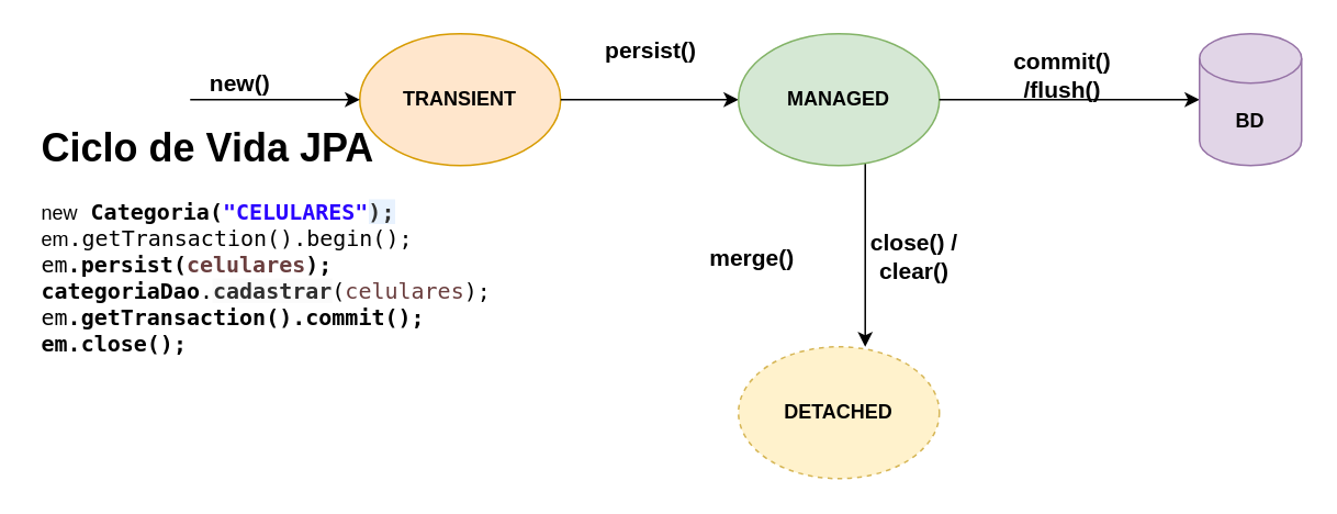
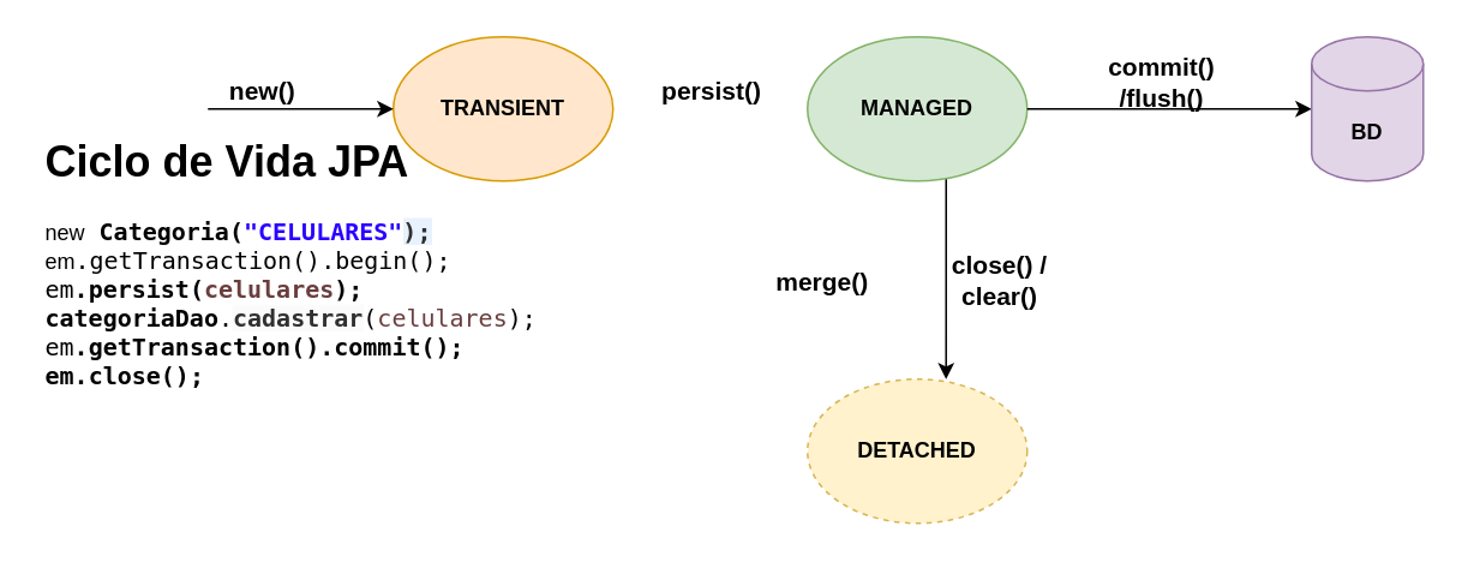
  <mxCell id="0" />
  <mxCell id="1" parent="0" />
  <mxCell id="2" value="&lt;b&gt;TRANSIENT&lt;/b&gt;" style="ellipse;whiteSpace=wrap;html=1;fillColor=#ffe6cc;strokeColor=#d79b00;" parent="1" vertex="1"><mxGeometry x="218" y="20" width="122" height="80" as="geometry" /></mxCell>
- <mxCell id="3" value="" style="endArrow=classic;html=1;rounded=0;" parent="1" source="2" target="5" edge="1"><mxGeometry width="50" height="50" relative="1" as="geometry"><mxPoint x="558" y="300" as="sourcePoint" /><mxPoint x="508" y="60" as="targetPoint" /></mxGeometry></mxCell>
  <mxCell id="4" style="edgeStyle=orthogonalEdgeStyle;rounded=0;orthogonalLoop=1;jettySize=auto;html=1;exitX=0.602;exitY=1.011;exitDx=0;exitDy=0;entryX=0.631;entryY=0;entryDx=0;entryDy=0;entryPerimeter=0;exitPerimeter=0;" parent="1" target="8" edge="1"><mxGeometry relative="1" as="geometry"><mxPoint x="524.444" y="92.88" as="sourcePoint" /><mxPoint x="527.86" y="201.28" as="targetPoint" /><Array as="points"><mxPoint x="524" y="80" /><mxPoint x="524" y="80" /><mxPoint x="524" y="210" /></Array></mxGeometry></mxCell>
  <mxCell id="5" value="&lt;b&gt;MANAGED&lt;/b&gt;" style="ellipse;whiteSpace=wrap;html=1;fillColor=#d5e8d4;strokeColor=#82b366;" parent="1" vertex="1"><mxGeometry x="448" y="20" width="122" height="80" as="geometry" /></mxCell>
  <mxCell id="6" value="" style="endArrow=classic;html=1;rounded=0;entryX=0;entryY=0.5;entryDx=0;entryDy=0;" parent="1" source="5" edge="1"><mxGeometry width="50" height="50" relative="1" as="geometry"><mxPoint x="558" y="300" as="sourcePoint" /><mxPoint x="728" y="60" as="targetPoint" /><Array as="points" /></mxGeometry></mxCell>
  <mxCell id="7" value="&lt;b&gt;BD&lt;/b&gt;" style="shape=cylinder3;whiteSpace=wrap;html=1;boundedLbl=1;backgroundOutline=1;size=15;fillColor=#e1d5e7;strokeColor=#9673a6;" parent="1" vertex="1"><mxGeometry x="728" y="20" width="62" height="80" as="geometry" /></mxCell>
  <mxCell id="8" value="&lt;b&gt;DETACHED&lt;/b&gt;" style="ellipse;whiteSpace=wrap;html=1;fillColor=#fff2cc;strokeColor=#d6b656;dashed=1;" parent="1" vertex="1"><mxGeometry x="448" y="210" width="122" height="80" as="geometry" /></mxCell>
  <mxCell id="9" value="" style="endArrow=classic;html=1;rounded=0;entryX=0;entryY=0.5;entryDx=0;entryDy=0;" parent="1" target="2" edge="1"><mxGeometry width="50" height="50" relative="1" as="geometry"><mxPoint x="115" y="60" as="sourcePoint" /><mxPoint x="155" y="40" as="targetPoint" /></mxGeometry></mxCell>
  <mxCell id="10" value="new()" style="text;html=1;align=center;verticalAlign=middle;resizable=0;points=[];autosize=1;strokeColor=none;fillColor=none;shadow=0;fontStyle=1;fontSize=14;" parent="1" vertex="1"><mxGeometry x="115" y="35" width="60" height="30" as="geometry" /></mxCell>
- <mxCell id="11" value="&lt;b style=&quot;font-size: 14px;&quot;&gt;persist()&lt;/b&gt;" style="text;html=1;strokeColor=none;fillColor=none;align=center;verticalAlign=middle;whiteSpace=wrap;rounded=0;fontSize=14;" parent="1" vertex="1"><mxGeometry x="365" y="15" width="60" height="30" as="geometry" /></mxCell>
+ <mxCell id="11" value="&lt;b style=&quot;font-size: 14px;&quot;&gt;persist()&lt;/b&gt;" style="text;html=1;strokeColor=none;fillColor=none;align=center;verticalAlign=middle;whiteSpace=wrap;rounded=0;fontSize=14;" parent="1" vertex="1"><mxGeometry x="365" y="35" width="60" height="30" as="geometry" /></mxCell>
  <mxCell id="12" value="&lt;b style=&quot;font-size: 14px;&quot;&gt;commit()&lt;br style=&quot;font-size: 14px;&quot;&gt;/flush()&lt;/b&gt;" style="text;html=1;strokeColor=none;fillColor=none;align=center;verticalAlign=middle;whiteSpace=wrap;rounded=0;fontSize=14;" parent="1" vertex="1"><mxGeometry x="615" y="30" width="60" height="30" as="geometry" /></mxCell>
  <mxCell id="13" value="&lt;b style=&quot;font-size: 14px;&quot;&gt;close() /&lt;/b&gt;&lt;br style=&quot;font-size: 14px;&quot;&gt;&lt;b style=&quot;font-size: 14px;&quot;&gt;clear()&lt;/b&gt;" style="text;html=1;strokeColor=none;fillColor=none;align=center;verticalAlign=middle;whiteSpace=wrap;rounded=0;fontSize=14;" parent="1" vertex="1"><mxGeometry x="525" y="140" width="60" height="30" as="geometry" /></mxCell>
  <mxCell id="14" value="&lt;h1&gt;&lt;span style=&quot;background-color: initial;&quot;&gt;Ciclo de Vida JPA&lt;/span&gt;&lt;/h1&gt;&lt;div&gt;new&lt;span style=&quot;border-color: var(--border-color); font-family: monospace; font-size: 13.333px; font-weight: 700;&quot;&gt;&amp;nbsp;Categoria(&lt;/span&gt;&lt;span style=&quot;border-color: var(--border-color); font-family: monospace; font-size: 13.333px; font-weight: 700; color: rgb(42, 0, 255);&quot;&gt;&quot;CELULARES&quot;&lt;/span&gt;&lt;span style=&quot;color: rgb(48, 48, 48); font-family: monospace; font-size: 13.333px; font-weight: 700; background-color: rgb(232, 242, 254);&quot;&gt;);&lt;/span&gt;&lt;span style=&quot;background-color: initial;&quot;&gt;&lt;br&gt;&lt;/span&gt;&lt;/div&gt;&lt;div&gt;em&lt;span style=&quot;border-color: var(--border-color); font-family: monospace; font-size: 10pt; background-color: rgb(255, 255, 255);&quot;&gt;.getTransaction().begin();&lt;/span&gt;&lt;span style=&quot;color: rgb(48, 48, 48); font-family: monospace; font-size: 13.333px; font-weight: 700; background-color: rgb(232, 242, 254);&quot;&gt;&lt;br&gt;&lt;/span&gt;&lt;/div&gt;&lt;div&gt;&lt;span style=&quot;border-color: var(--border-color); font-family: monospace; font-size: 10pt; background-color: rgb(255, 255, 255);&quot;&gt;em&lt;span style=&quot;border-color: var(--border-color); font-size: 13.333px; font-weight: 700;&quot;&gt;.persist(&lt;/span&gt;&lt;span style=&quot;border-color: var(--border-color); font-size: 13.333px; font-weight: 700; color: rgb(106, 62, 62);&quot;&gt;celulares&lt;/span&gt;&lt;span style=&quot;border-color: var(--border-color); font-size: 13.333px; font-weight: 700;&quot;&gt;);&lt;/span&gt;&lt;br&gt;&lt;/span&gt;&lt;/div&gt;&lt;div&gt;&lt;span style=&quot;border-color: var(--border-color); font-family: monospace; font-size: 10pt; background-color: rgb(255, 255, 255);&quot;&gt;&lt;span style=&quot;border-color: var(--border-color); font-size: 13.333px; font-weight: 700;&quot;&gt;categoriaDao&lt;span style=&quot;border-color: var(--border-color); font-size: 10pt; font-weight: normal;&quot;&gt;.&lt;/span&gt;&lt;span style=&quot;color: rgb(48, 48, 48); font-size: 13.333px; background-color: rgb(251, 251, 251);&quot;&gt;cadastrar&lt;/span&gt;&lt;span style=&quot;border-color: var(--border-color); font-size: 10pt; font-weight: normal;&quot;&gt;(&lt;/span&gt;&lt;span style=&quot;border-color: var(--border-color); font-size: 10pt; font-weight: normal; color: rgb(106, 62, 62);&quot;&gt;celulares&lt;/span&gt;&lt;span style=&quot;border-color: var(--border-color); font-size: 10pt; font-weight: normal;&quot;&gt;);&lt;/span&gt;&lt;br&gt;&lt;/span&gt;&lt;/span&gt;&lt;/div&gt;&lt;div&gt;&lt;span style=&quot;border-color: var(--border-color); font-family: monospace; font-size: 10pt; background-color: rgb(255, 255, 255);&quot;&gt;&lt;span style=&quot;border-color: var(--border-color); font-size: 13.333px; font-weight: 700;&quot;&gt;&lt;span style=&quot;border-color: var(--border-color); font-size: 10pt; font-weight: normal;&quot;&gt;em&lt;span style=&quot;border-color: var(--border-color); font-size: 13.333px; font-weight: 700;&quot;&gt;.getTransaction().commit();&lt;/span&gt;&lt;br&gt;&lt;/span&gt;&lt;/span&gt;&lt;/span&gt;&lt;/div&gt;&lt;div&gt;&lt;span style=&quot;border-color: var(--border-color); font-family: monospace; font-size: 10pt; background-color: rgb(255, 255, 255);&quot;&gt;&lt;span style=&quot;border-color: var(--border-color); font-size: 13.333px; font-weight: 700;&quot;&gt;&lt;span style=&quot;border-color: var(--border-color); font-size: 10pt; font-weight: normal;&quot;&gt;&lt;span style=&quot;border-color: var(--border-color); font-size: 13.333px; font-weight: 700;&quot;&gt;em&lt;span style=&quot;border-color: var(--border-color); font-size: 13.333px;&quot;&gt;.close();&lt;/span&gt;&lt;/span&gt;&lt;/span&gt;&lt;/span&gt;&lt;/span&gt;&lt;/div&gt;" style="text;html=1;strokeColor=none;fillColor=none;spacing=5;spacingTop=-20;whiteSpace=wrap;overflow=hidden;rounded=0;" vertex="1" parent="1"><mxGeometry x="20" y="70" width="295" height="160" as="geometry" /></mxCell>
  <mxCell id="15" value="merge()" style="text;html=1;strokeColor=none;fillColor=none;align=center;verticalAlign=middle;whiteSpace=wrap;rounded=0;fontSize=14;fontStyle=1" vertex="1" parent="1"><mxGeometry x="426" y="140" width="61" height="31" as="geometry" /></mxCell>
